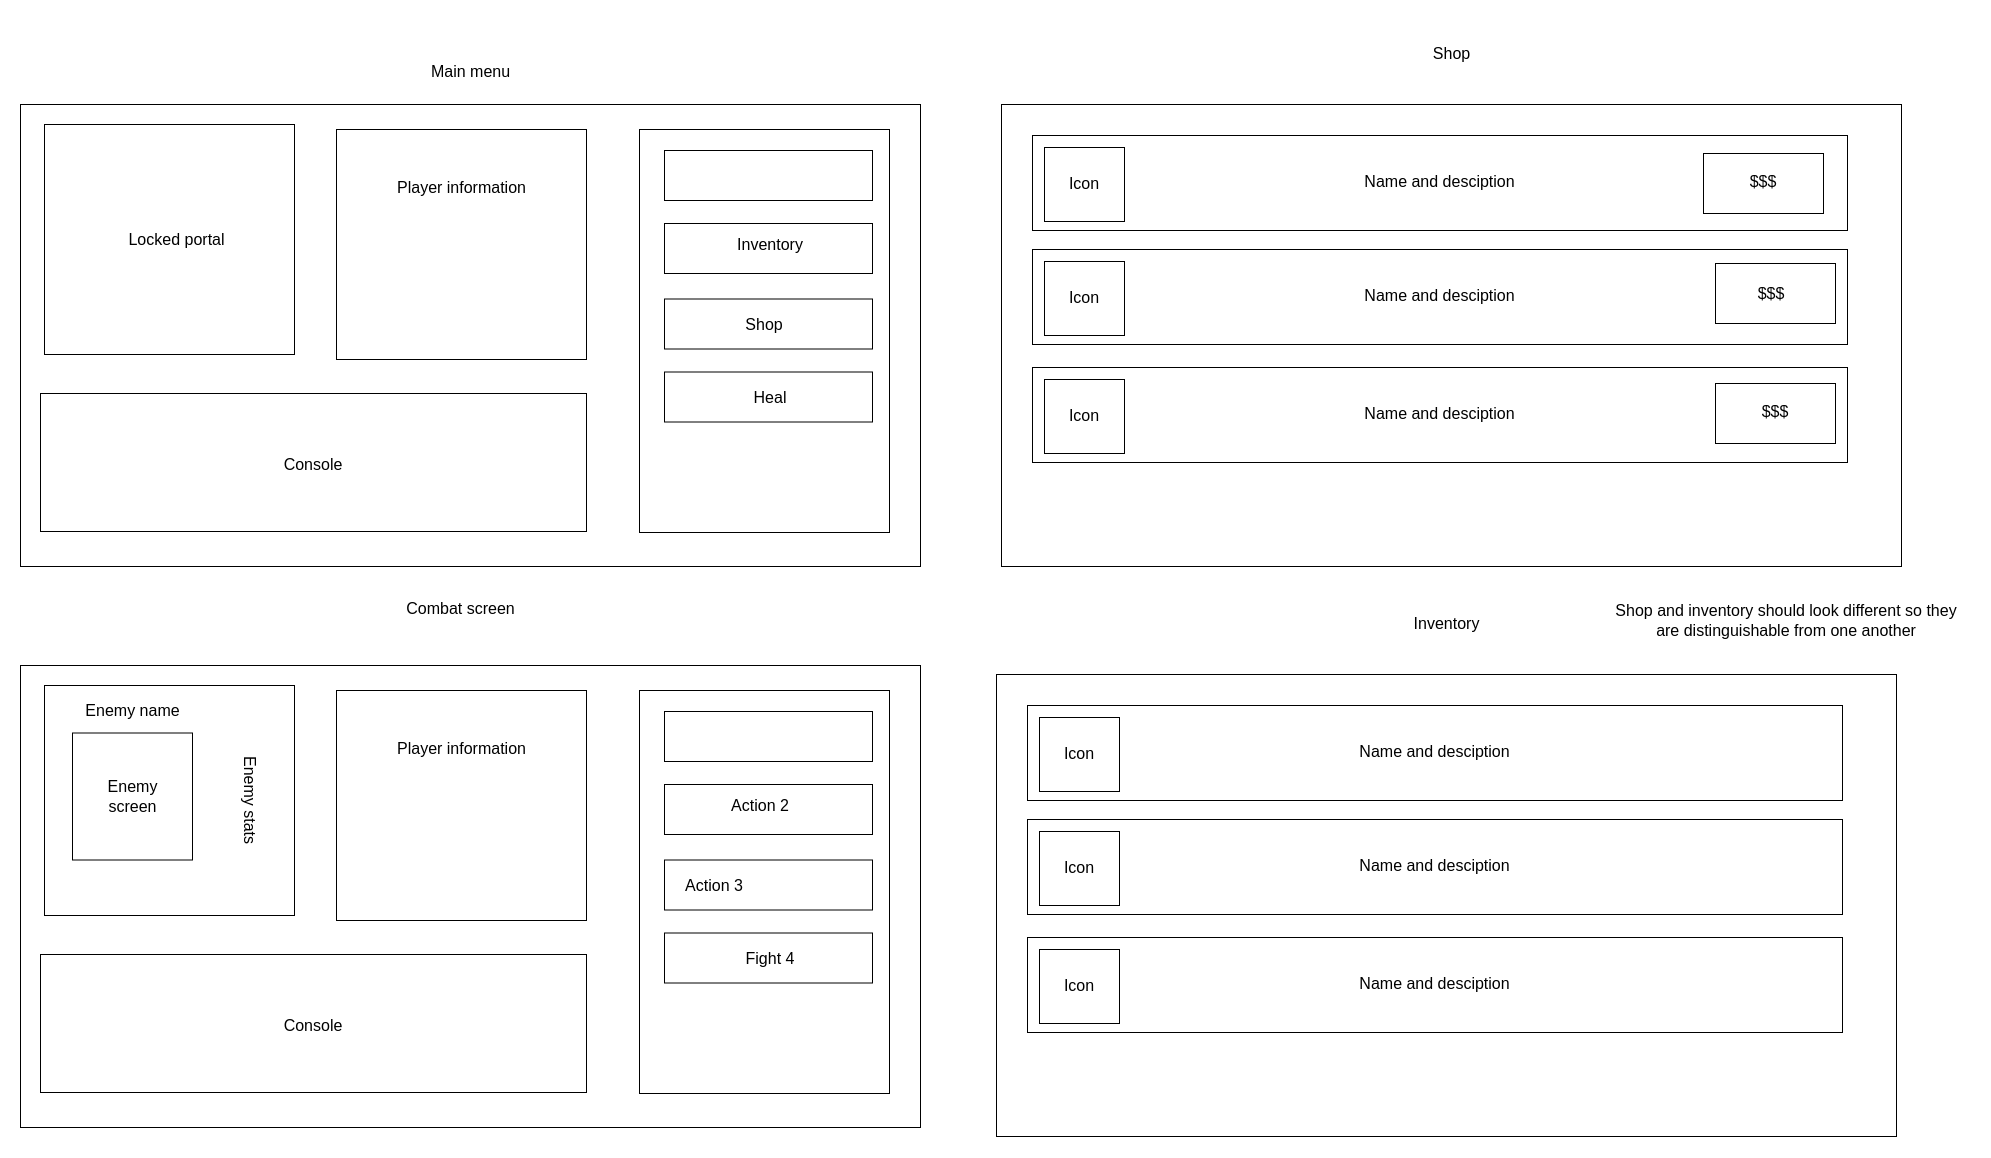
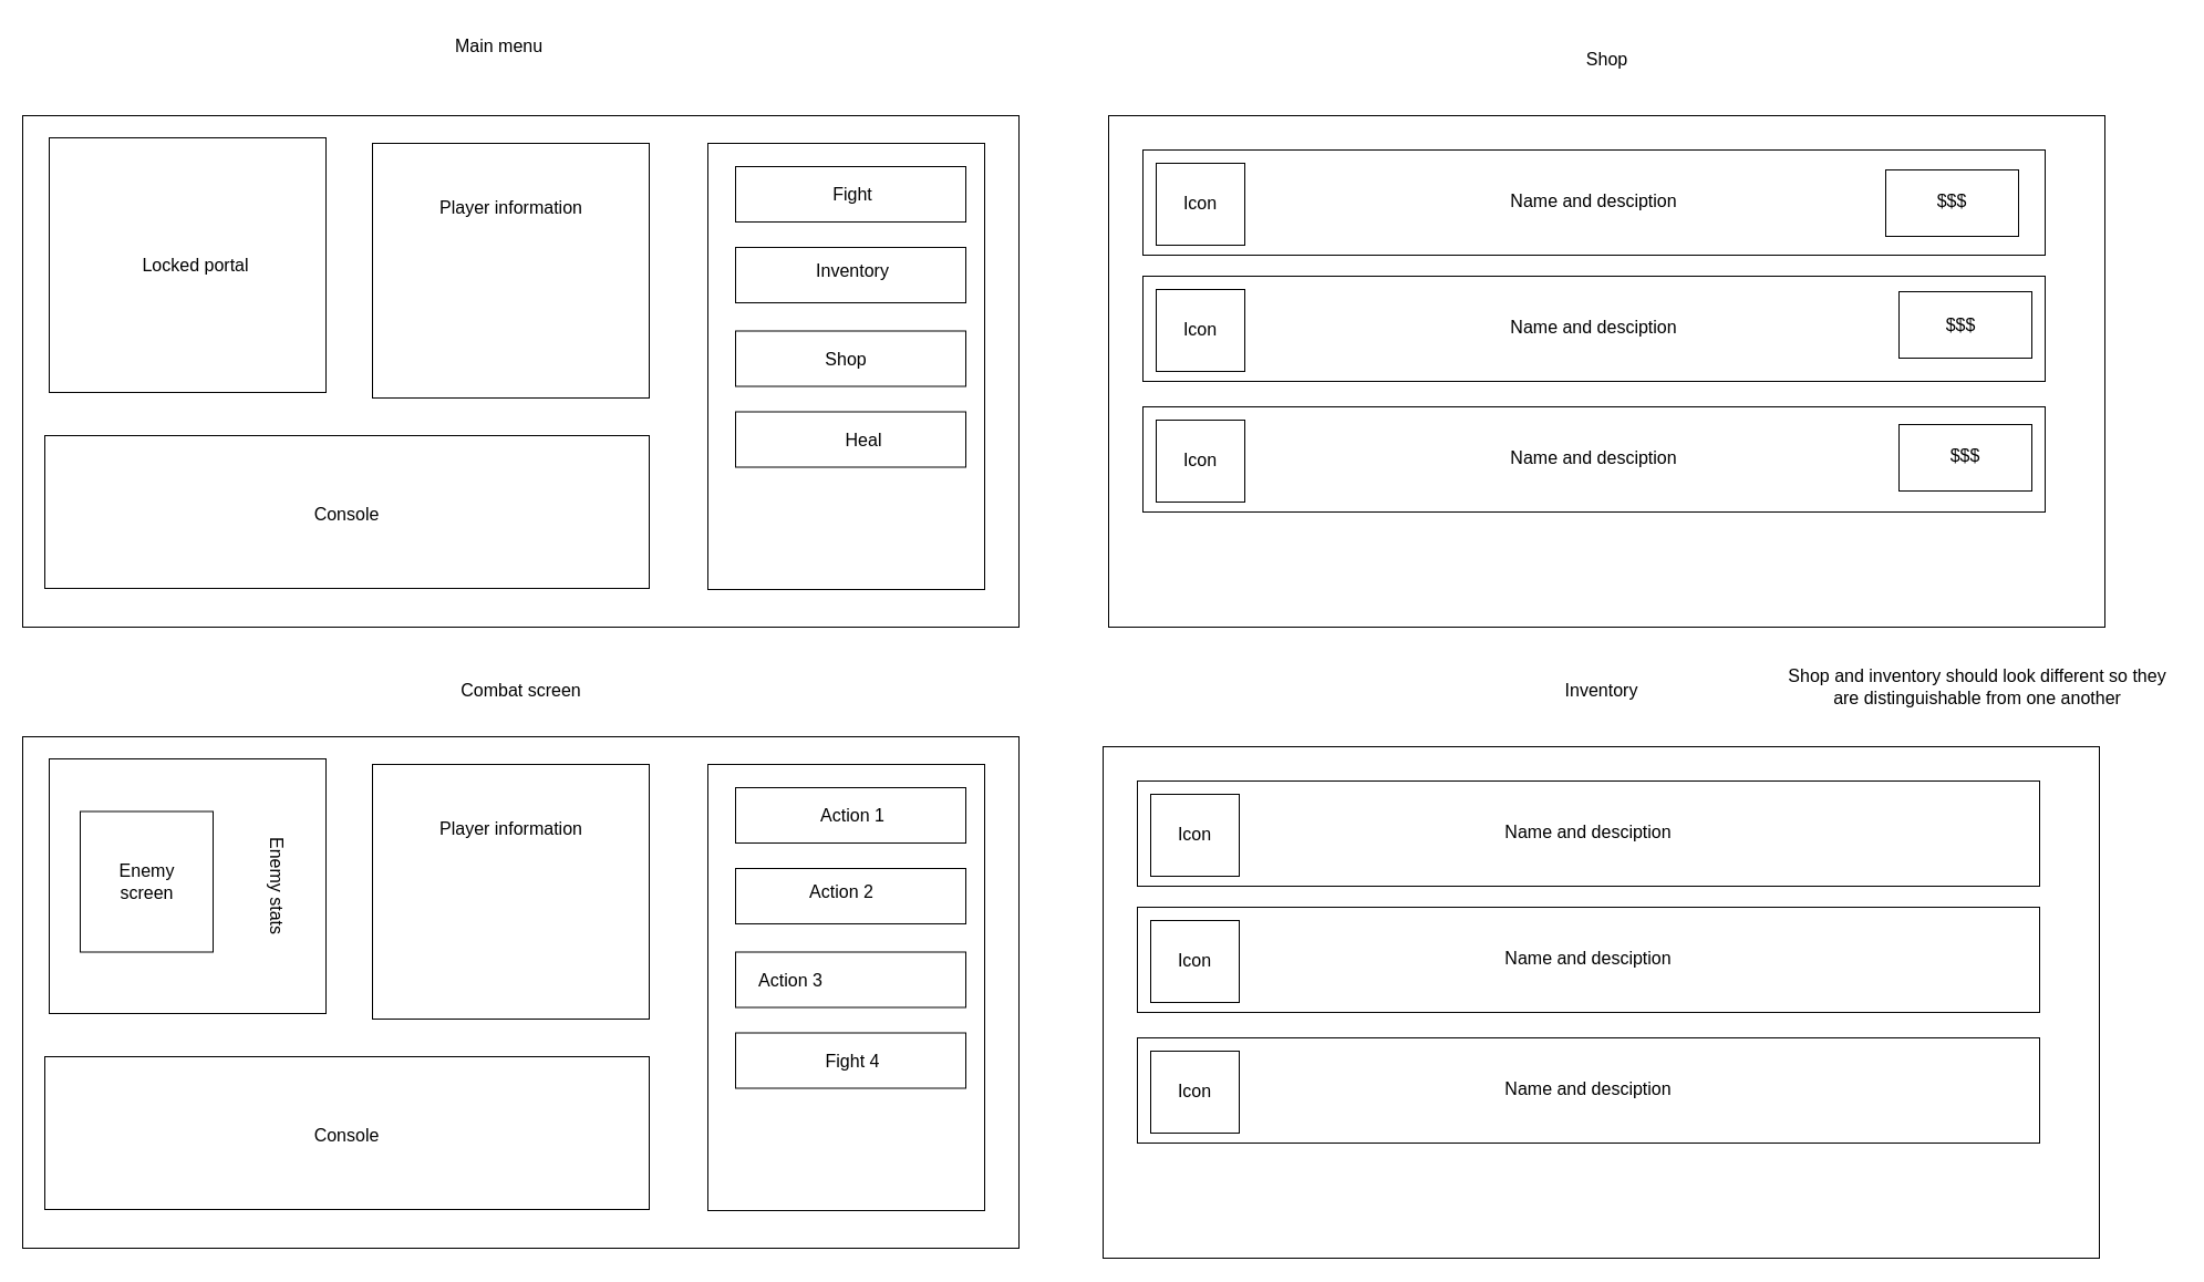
  <mxCell id="0" />
  <mxCell id="1" parent="0" />
- <mxCell id="2" value="Combat screen" style="text;strokeColor=none;fillColor=none;html=1;align=center;verticalAlign=middle;whiteSpace=wrap;rounded=0;fontSize=16;" parent="1" vertex="1"><mxGeometry x="378.75" y="575" width="162.5" height="66" as="geometry" /></mxCell>
+ <mxCell id="2" value="Combat screen" style="text;strokeColor=none;fillColor=none;html=1;align=center;verticalAlign=middle;whiteSpace=wrap;rounded=0;fontSize=16;" parent="1" vertex="1"><mxGeometry x="388.75" y="590" width="162.5" height="66" as="geometry" /></mxCell>
  <mxCell id="3" value="" style="rounded=0;whiteSpace=wrap;html=1;" parent="1" vertex="1"><mxGeometry x="20" y="665" width="900" height="462" as="geometry" /></mxCell>
  <mxCell id="4" value="" style="rounded=0;whiteSpace=wrap;html=1;" parent="1" vertex="1"><mxGeometry x="44" y="685" width="250" height="230" as="geometry" /></mxCell>
- <mxCell id="5" value="Enemy name" style="text;strokeColor=none;fillColor=none;html=1;align=center;verticalAlign=middle;whiteSpace=wrap;rounded=0;fontSize=16;" parent="1" vertex="1"><mxGeometry x="80.5" y="692.5" width="103" height="35" as="geometry" /></mxCell>
  <mxCell id="6" value="" style="rounded=0;whiteSpace=wrap;html=1;" parent="1" vertex="1"><mxGeometry x="72" y="732.5" width="120" height="127" as="geometry" /></mxCell>
  <mxCell id="7" value="Enemy screen" style="text;strokeColor=none;fillColor=none;html=1;align=center;verticalAlign=middle;whiteSpace=wrap;rounded=0;fontSize=16;" parent="1" vertex="1"><mxGeometry x="82.5" y="771" width="99" height="50" as="geometry" /></mxCell>
  <mxCell id="8" value="Enemy stats" style="text;strokeColor=none;fillColor=none;html=1;align=center;verticalAlign=middle;whiteSpace=wrap;rounded=0;fontSize=16;rotation=90;" parent="1" vertex="1"><mxGeometry x="162" y="777" width="175" height="46" as="geometry" /></mxCell>
  <mxCell id="9" value="" style="rounded=0;whiteSpace=wrap;html=1;" parent="1" vertex="1"><mxGeometry x="40" y="954" width="546" height="138" as="geometry" /></mxCell>
  <mxCell id="10" value="Console" style="text;strokeColor=none;fillColor=none;html=1;align=center;verticalAlign=middle;whiteSpace=wrap;rounded=0;fontSize=16;" parent="1" vertex="1"><mxGeometry x="283" y="1010" width="60" height="30" as="geometry" /></mxCell>
  <mxCell id="11" value="" style="rounded=0;whiteSpace=wrap;html=1;" parent="1" vertex="1"><mxGeometry x="336" y="690" width="250" height="230" as="geometry" /></mxCell>
  <mxCell id="12" value="Player information" style="text;strokeColor=none;fillColor=none;html=1;align=center;verticalAlign=middle;whiteSpace=wrap;rounded=0;fontSize=16;" parent="1" vertex="1"><mxGeometry x="387.5" y="732.5" width="147" height="30" as="geometry" /></mxCell>
  <mxCell id="13" value="" style="rounded=0;whiteSpace=wrap;html=1;" parent="1" vertex="1"><mxGeometry x="639" y="690" width="250" height="403" as="geometry" /></mxCell>
  <mxCell id="14" value="" style="rounded=0;whiteSpace=wrap;html=1;" parent="1" vertex="1"><mxGeometry x="664" y="711" width="208" height="50" as="geometry" /></mxCell>
  <mxCell id="15" value="" style="rounded=0;whiteSpace=wrap;html=1;" parent="1" vertex="1"><mxGeometry x="664" y="784" width="208" height="50" as="geometry" /></mxCell>
  <mxCell id="16" value="" style="rounded=0;whiteSpace=wrap;html=1;" parent="1" vertex="1"><mxGeometry x="664" y="859.5" width="208" height="50" as="geometry" /></mxCell>
  <mxCell id="17" value="" style="rounded=0;whiteSpace=wrap;html=1;" parent="1" vertex="1"><mxGeometry x="664" y="932.5" width="208" height="50" as="geometry" /></mxCell>
+ <mxCell id="18" value="Action 1" style="text;strokeColor=none;fillColor=none;html=1;align=center;verticalAlign=middle;whiteSpace=wrap;rounded=0;fontSize=16;" parent="1" vertex="1"><mxGeometry x="740" y="721" width="60" height="30" as="geometry" /></mxCell>
  <mxCell id="19" value="Action 2" style="text;strokeColor=none;fillColor=none;html=1;align=center;verticalAlign=middle;whiteSpace=wrap;rounded=0;fontSize=16;" parent="1" vertex="1"><mxGeometry x="730" y="790" width="60" height="30" as="geometry" /></mxCell>
  <mxCell id="20" value="Action 3" style="text;strokeColor=none;fillColor=none;html=1;align=center;verticalAlign=middle;whiteSpace=wrap;rounded=0;fontSize=16;" parent="1" vertex="1"><mxGeometry x="684" y="869.5" width="60" height="30" as="geometry" /></mxCell>
  <mxCell id="21" value="Fight 4" style="text;strokeColor=none;fillColor=none;html=1;align=center;verticalAlign=middle;whiteSpace=wrap;rounded=0;fontSize=16;" parent="1" vertex="1"><mxGeometry x="740" y="942.5" width="60" height="30" as="geometry" /></mxCell>
- <mxCell id="22" value="Main menu" style="text;strokeColor=none;fillColor=none;html=1;align=center;verticalAlign=middle;whiteSpace=wrap;rounded=0;fontSize=16;" parent="1" vertex="1"><mxGeometry x="388.75" y="38" width="162.5" height="66" as="geometry" /></mxCell>
+ <mxCell id="22" value="Main menu" style="text;strokeColor=none;fillColor=none;html=1;align=center;verticalAlign=middle;whiteSpace=wrap;rounded=0;fontSize=16;" parent="1" vertex="1"><mxGeometry x="368.75" y="8" width="162.5" height="66" as="geometry" /></mxCell>
  <mxCell id="23" value="" style="rounded=0;whiteSpace=wrap;html=1;" parent="1" vertex="1"><mxGeometry x="20" y="104" width="900" height="462" as="geometry" /></mxCell>
  <mxCell id="24" value="" style="rounded=0;whiteSpace=wrap;html=1;" parent="1" vertex="1"><mxGeometry x="44" y="124" width="250" height="230" as="geometry" /></mxCell>
  <mxCell id="25" value="&lt;div&gt;Locked portal&lt;/div&gt;" style="text;strokeColor=none;fillColor=none;html=1;align=center;verticalAlign=middle;whiteSpace=wrap;rounded=0;fontSize=16;" parent="1" vertex="1"><mxGeometry x="125" y="221.5" width="103" height="35" as="geometry" /></mxCell>
  <mxCell id="26" value="" style="rounded=0;whiteSpace=wrap;html=1;" parent="1" vertex="1"><mxGeometry x="40" y="393" width="546" height="138" as="geometry" /></mxCell>
  <mxCell id="27" value="Console" style="text;strokeColor=none;fillColor=none;html=1;align=center;verticalAlign=middle;whiteSpace=wrap;rounded=0;fontSize=16;" parent="1" vertex="1"><mxGeometry x="283" y="449" width="60" height="30" as="geometry" /></mxCell>
  <mxCell id="28" value="" style="rounded=0;whiteSpace=wrap;html=1;" parent="1" vertex="1"><mxGeometry x="336" y="129" width="250" height="230" as="geometry" /></mxCell>
  <mxCell id="29" value="Player information" style="text;strokeColor=none;fillColor=none;html=1;align=center;verticalAlign=middle;whiteSpace=wrap;rounded=0;fontSize=16;" parent="1" vertex="1"><mxGeometry x="387.5" y="171.5" width="147" height="30" as="geometry" /></mxCell>
  <mxCell id="30" value="" style="rounded=0;whiteSpace=wrap;html=1;" parent="1" vertex="1"><mxGeometry x="639" y="129" width="250" height="403" as="geometry" /></mxCell>
  <mxCell id="31" value="" style="rounded=0;whiteSpace=wrap;html=1;" parent="1" vertex="1"><mxGeometry x="664" y="150" width="208" height="50" as="geometry" /></mxCell>
  <mxCell id="32" value="" style="rounded=0;whiteSpace=wrap;html=1;" parent="1" vertex="1"><mxGeometry x="664" y="223" width="208" height="50" as="geometry" /></mxCell>
  <mxCell id="33" value="" style="rounded=0;whiteSpace=wrap;html=1;" parent="1" vertex="1"><mxGeometry x="664" y="298.5" width="208" height="50" as="geometry" /></mxCell>
  <mxCell id="34" value="" style="rounded=0;whiteSpace=wrap;html=1;" parent="1" vertex="1"><mxGeometry x="664" y="371.5" width="208" height="50" as="geometry" /></mxCell>
+ <mxCell id="35" value="Fight" style="text;strokeColor=none;fillColor=none;html=1;align=center;verticalAlign=middle;whiteSpace=wrap;rounded=0;fontSize=16;" parent="1" vertex="1"><mxGeometry x="740" y="160" width="60" height="30" as="geometry" /></mxCell>
  <mxCell id="36" value="Inventory" style="text;strokeColor=none;fillColor=none;html=1;align=center;verticalAlign=middle;whiteSpace=wrap;rounded=0;fontSize=16;" parent="1" vertex="1"><mxGeometry x="740" y="229" width="60" height="30" as="geometry" /></mxCell>
  <mxCell id="37" value="Shop" style="text;strokeColor=none;fillColor=none;html=1;align=center;verticalAlign=middle;whiteSpace=wrap;rounded=0;fontSize=16;" parent="1" vertex="1"><mxGeometry x="734" y="308.5" width="60" height="30" as="geometry" /></mxCell>
- <mxCell id="38" value="Heal" style="text;strokeColor=none;fillColor=none;html=1;align=center;verticalAlign=middle;whiteSpace=wrap;rounded=0;fontSize=16;" parent="1" vertex="1"><mxGeometry x="740" y="381.5" width="60" height="30" as="geometry" /></mxCell>
+ <mxCell id="38" value="Heal" style="text;strokeColor=none;fillColor=none;html=1;align=center;verticalAlign=middle;whiteSpace=wrap;rounded=0;fontSize=16;" parent="1" vertex="1"><mxGeometry x="750" y="381.5" width="60" height="30" as="geometry" /></mxCell>
  <mxCell id="39" value="" style="rounded=0;whiteSpace=wrap;html=1;" parent="1" vertex="1"><mxGeometry x="1001" y="104" width="900" height="462" as="geometry" /></mxCell>
  <mxCell id="40" value="Shop" style="text;strokeColor=none;fillColor=none;html=1;align=center;verticalAlign=middle;whiteSpace=wrap;rounded=0;fontSize=16;" parent="1" vertex="1"><mxGeometry x="1369.75" y="20" width="162.5" height="66" as="geometry" /></mxCell>
  <mxCell id="41" value="" style="rounded=0;whiteSpace=wrap;html=1;" parent="1" vertex="1"><mxGeometry x="1032" y="135" width="815" height="95" as="geometry" /></mxCell>
  <mxCell id="42" value="" style="rounded=0;whiteSpace=wrap;html=1;" parent="1" vertex="1"><mxGeometry x="1044" y="147" width="80" height="74" as="geometry" /></mxCell>
  <mxCell id="43" value="Icon" style="text;strokeColor=none;fillColor=none;html=1;align=center;verticalAlign=middle;whiteSpace=wrap;rounded=0;fontSize=16;" parent="1" vertex="1"><mxGeometry x="1054" y="167.5" width="60" height="30" as="geometry" /></mxCell>
  <mxCell id="44" value="Name and desciption" style="text;strokeColor=none;fillColor=none;html=1;align=center;verticalAlign=middle;whiteSpace=wrap;rounded=0;fontSize=16;" parent="1" vertex="1"><mxGeometry x="1274" y="162" width="331" height="38" as="geometry" /></mxCell>
  <mxCell id="45" value="" style="rounded=0;whiteSpace=wrap;html=1;" parent="1" vertex="1"><mxGeometry x="1032" y="249" width="815" height="95" as="geometry" /></mxCell>
  <mxCell id="46" value="" style="rounded=0;whiteSpace=wrap;html=1;" parent="1" vertex="1"><mxGeometry x="1044" y="261" width="80" height="74" as="geometry" /></mxCell>
  <mxCell id="47" value="Icon" style="text;strokeColor=none;fillColor=none;html=1;align=center;verticalAlign=middle;whiteSpace=wrap;rounded=0;fontSize=16;" parent="1" vertex="1"><mxGeometry x="1054" y="281.5" width="60" height="30" as="geometry" /></mxCell>
  <mxCell id="48" value="Name and desciption" style="text;strokeColor=none;fillColor=none;html=1;align=center;verticalAlign=middle;whiteSpace=wrap;rounded=0;fontSize=16;" parent="1" vertex="1"><mxGeometry x="1274" y="276" width="331" height="38" as="geometry" /></mxCell>
  <mxCell id="49" value="" style="rounded=0;whiteSpace=wrap;html=1;" parent="1" vertex="1"><mxGeometry x="1032" y="367" width="815" height="95" as="geometry" /></mxCell>
  <mxCell id="50" value="" style="rounded=0;whiteSpace=wrap;html=1;" parent="1" vertex="1"><mxGeometry x="1044" y="379" width="80" height="74" as="geometry" /></mxCell>
  <mxCell id="51" value="Icon" style="text;strokeColor=none;fillColor=none;html=1;align=center;verticalAlign=middle;whiteSpace=wrap;rounded=0;fontSize=16;" parent="1" vertex="1"><mxGeometry x="1054" y="399.5" width="60" height="30" as="geometry" /></mxCell>
  <mxCell id="52" value="Name and desciption" style="text;strokeColor=none;fillColor=none;html=1;align=center;verticalAlign=middle;whiteSpace=wrap;rounded=0;fontSize=16;" parent="1" vertex="1"><mxGeometry x="1274" y="394" width="331" height="38" as="geometry" /></mxCell>
  <mxCell id="53" value="" style="rounded=0;whiteSpace=wrap;html=1;" parent="1" vertex="1"><mxGeometry x="996" y="674" width="900" height="462" as="geometry" /></mxCell>
  <mxCell id="54" value="Inventory" style="text;strokeColor=none;fillColor=none;html=1;align=center;verticalAlign=middle;whiteSpace=wrap;rounded=0;fontSize=16;" parent="1" vertex="1"><mxGeometry x="1364.75" y="590" width="162.5" height="66" as="geometry" /></mxCell>
  <mxCell id="55" value="" style="rounded=0;whiteSpace=wrap;html=1;" parent="1" vertex="1"><mxGeometry x="1027" y="705" width="815" height="95" as="geometry" /></mxCell>
  <mxCell id="56" value="" style="rounded=0;whiteSpace=wrap;html=1;" parent="1" vertex="1"><mxGeometry x="1039" y="717" width="80" height="74" as="geometry" /></mxCell>
  <mxCell id="57" value="Icon" style="text;strokeColor=none;fillColor=none;html=1;align=center;verticalAlign=middle;whiteSpace=wrap;rounded=0;fontSize=16;" parent="1" vertex="1"><mxGeometry x="1049" y="737.5" width="60" height="30" as="geometry" /></mxCell>
  <mxCell id="58" value="Name and desciption" style="text;strokeColor=none;fillColor=none;html=1;align=center;verticalAlign=middle;whiteSpace=wrap;rounded=0;fontSize=16;" parent="1" vertex="1"><mxGeometry x="1269" y="732" width="331" height="38" as="geometry" /></mxCell>
  <mxCell id="59" value="" style="rounded=0;whiteSpace=wrap;html=1;" parent="1" vertex="1"><mxGeometry x="1027" y="819" width="815" height="95" as="geometry" /></mxCell>
  <mxCell id="60" value="" style="rounded=0;whiteSpace=wrap;html=1;" parent="1" vertex="1"><mxGeometry x="1039" y="831" width="80" height="74" as="geometry" /></mxCell>
  <mxCell id="61" value="Icon" style="text;strokeColor=none;fillColor=none;html=1;align=center;verticalAlign=middle;whiteSpace=wrap;rounded=0;fontSize=16;" parent="1" vertex="1"><mxGeometry x="1049" y="851.5" width="60" height="30" as="geometry" /></mxCell>
  <mxCell id="62" value="Name and desciption" style="text;strokeColor=none;fillColor=none;html=1;align=center;verticalAlign=middle;whiteSpace=wrap;rounded=0;fontSize=16;" parent="1" vertex="1"><mxGeometry x="1269" y="846" width="331" height="38" as="geometry" /></mxCell>
  <mxCell id="63" value="" style="rounded=0;whiteSpace=wrap;html=1;" parent="1" vertex="1"><mxGeometry x="1027" y="937" width="815" height="95" as="geometry" /></mxCell>
  <mxCell id="64" value="" style="rounded=0;whiteSpace=wrap;html=1;" parent="1" vertex="1"><mxGeometry x="1039" y="949" width="80" height="74" as="geometry" /></mxCell>
  <mxCell id="65" value="Icon" style="text;strokeColor=none;fillColor=none;html=1;align=center;verticalAlign=middle;whiteSpace=wrap;rounded=0;fontSize=16;" parent="1" vertex="1"><mxGeometry x="1049" y="969.5" width="60" height="30" as="geometry" /></mxCell>
  <mxCell id="66" value="Name and desciption" style="text;strokeColor=none;fillColor=none;html=1;align=center;verticalAlign=middle;whiteSpace=wrap;rounded=0;fontSize=16;" parent="1" vertex="1"><mxGeometry x="1269" y="964" width="331" height="38" as="geometry" /></mxCell>
  <mxCell id="67" value="Shop and inventory should look different so they are distinguishable from one another" style="text;strokeColor=none;fillColor=none;html=1;align=center;verticalAlign=middle;whiteSpace=wrap;rounded=0;fontSize=16;" parent="1" vertex="1"><mxGeometry x="1603" y="583" width="366" height="73" as="geometry" /></mxCell>
  <mxCell id="68" value="" style="rounded=0;whiteSpace=wrap;html=1;" vertex="1" parent="1"><mxGeometry x="1703" y="153" width="120" height="60" as="geometry" /></mxCell>
  <mxCell id="69" value="$$$" style="text;strokeColor=none;fillColor=none;html=1;align=center;verticalAlign=middle;whiteSpace=wrap;rounded=0;fontSize=16;" vertex="1" parent="1"><mxGeometry x="1733" y="166" width="60" height="30" as="geometry" /></mxCell>
  <mxCell id="70" value="" style="rounded=0;whiteSpace=wrap;html=1;" vertex="1" parent="1"><mxGeometry x="1715" y="383" width="120" height="60" as="geometry" /></mxCell>
  <mxCell id="71" value="$$$" style="text;strokeColor=none;fillColor=none;html=1;align=center;verticalAlign=middle;whiteSpace=wrap;rounded=0;fontSize=16;" vertex="1" parent="1"><mxGeometry x="1745" y="396" width="60" height="30" as="geometry" /></mxCell>
  <mxCell id="72" value="" style="rounded=0;whiteSpace=wrap;html=1;" vertex="1" parent="1"><mxGeometry x="1715" y="263" width="120" height="60" as="geometry" /></mxCell>
  <mxCell id="73" value="$$$" style="text;strokeColor=none;fillColor=none;html=1;align=center;verticalAlign=middle;whiteSpace=wrap;rounded=0;fontSize=16;" vertex="1" parent="1"><mxGeometry x="1741" y="278" width="60" height="30" as="geometry" /></mxCell>
